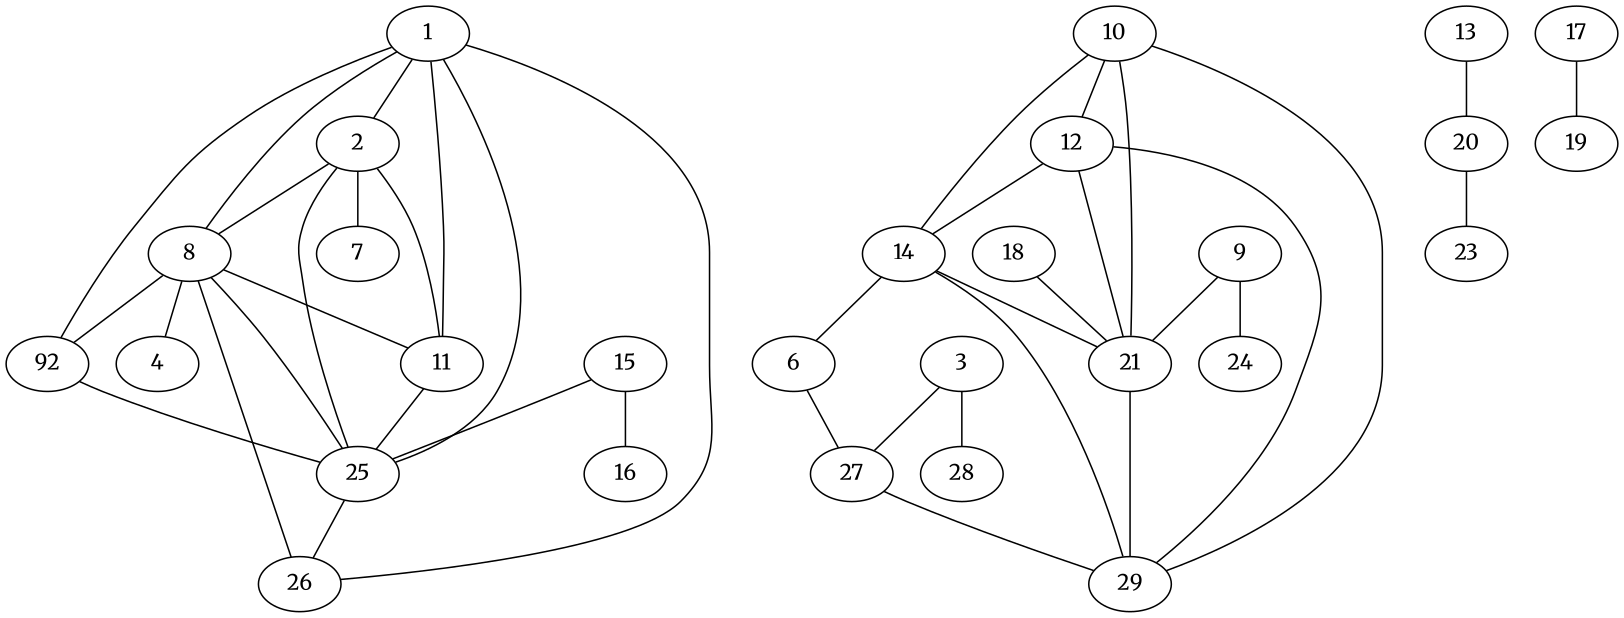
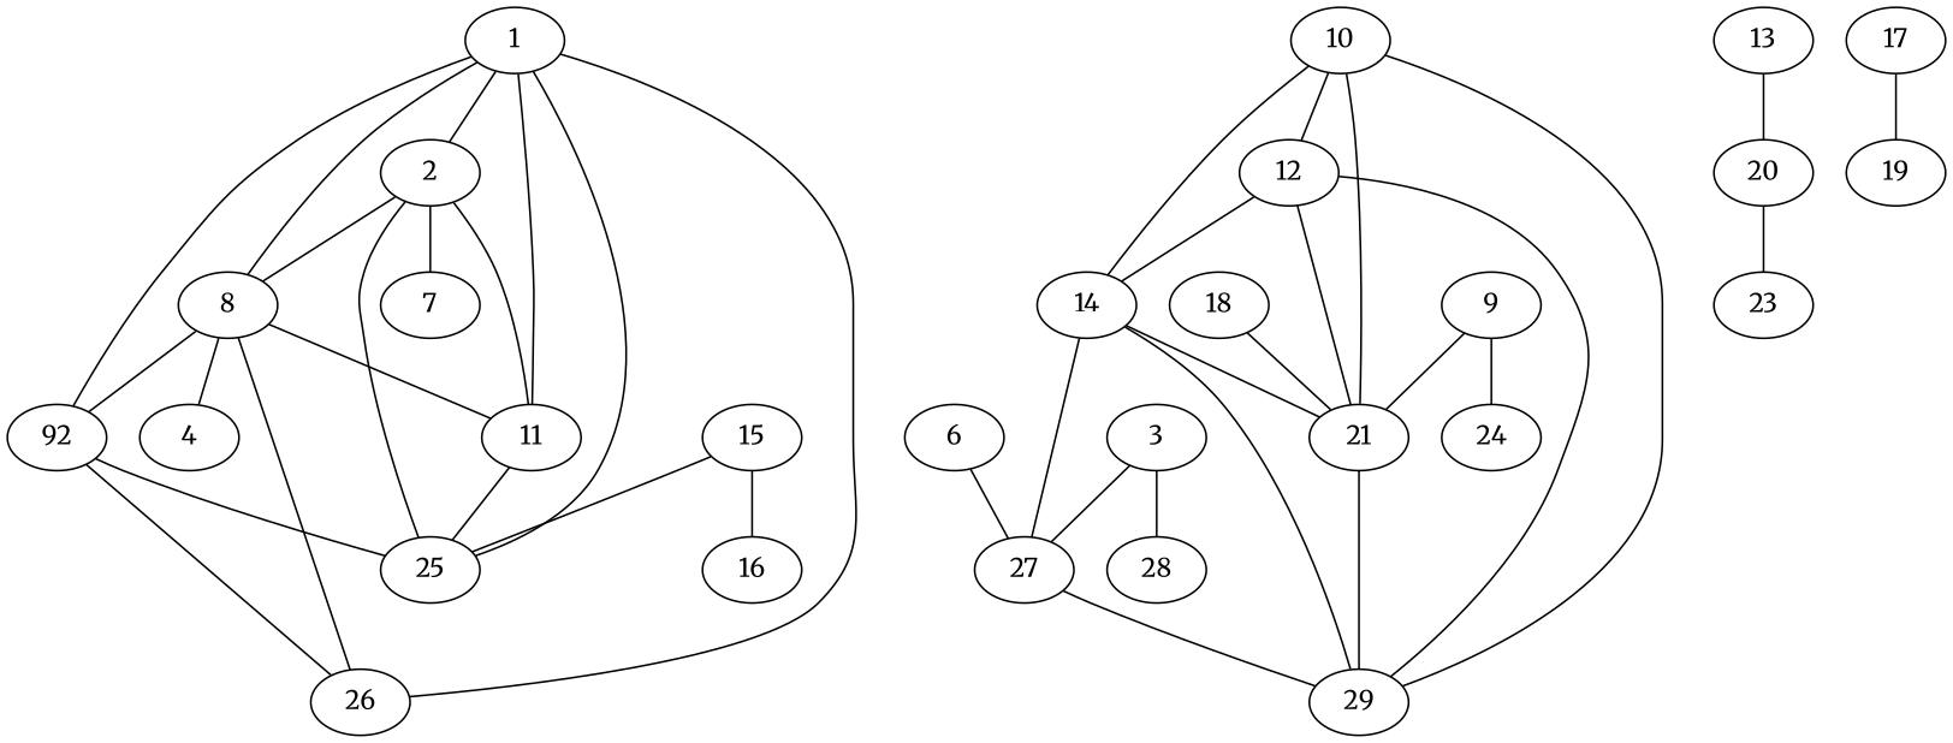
  graph {
    fontname=Merriweather
    node [fontname=Merriweather]
    edge [fontname=Merriweather]
    1
    2
    8
    11
    n5 [label=92]
    25
    26
    7
    4
    3
    27
    28
    29
    15
    16
    6
    9
    21
    24
    18
    10
    12
    14
    13
    20
    23
    17
    19
    1 -- 2
    1 -- 8
    1 -- 11
    1 -- n5
    1 -- 25
    1 -- 26
    2 -- 8
    2 -- 11
    2 -- 25
    2 -- 7
    8 -- 11
    8 -- n5
-   8 -- 25
    8 -- 26
    8 -- 4
    11 -- 25
    n5 -- 25
-   25 -- 26
+   n5 -- 26
    3 -- 27
    3 -- 28
    27 -- 29
    15 -- 25
    15 -- 16
    6 -- 27
    9 -- 21
    9 -- 24
    21 -- 29
    18 -- 21
    10 -- 29
    10 -- 21
    10 -- 12
    10 -- 14
    12 -- 29
    12 -- 21
    12 -- 14
-   14 -- 6
+   14 -- 27
    14 -- 29
    14 -- 21
    13 -- 20
    20 -- 23
    17 -- 19
  }
